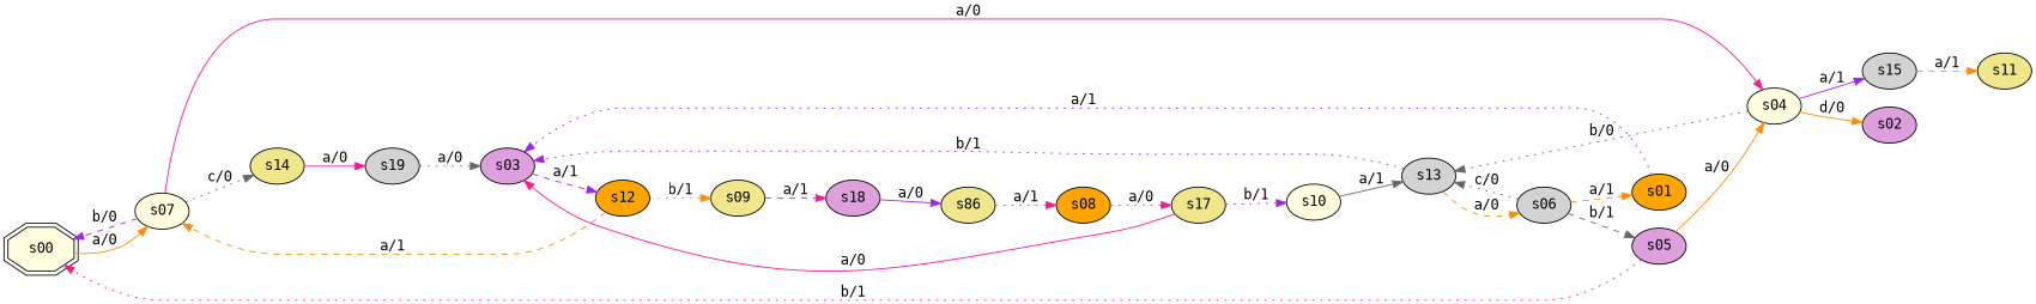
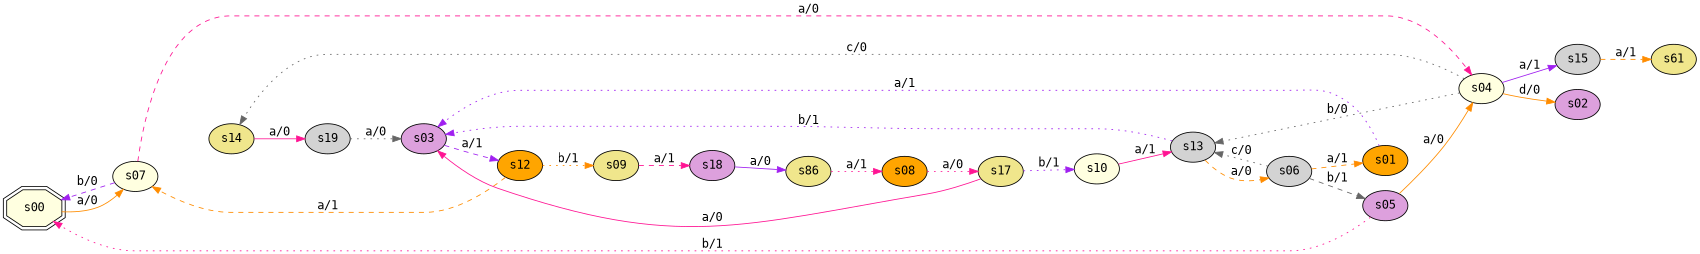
  digraph {
    fontname="DejaVu Sans Mono"
    rankdir=LR
    node [fillcolor=khaki fontname="DejaVu Sans Mono" style=filled]
    edge [color=darkorange fontname="DejaVu Sans Mono" style=dotted]
    s00 [fillcolor=lightyellow shape=doubleoctagon]
    s07 [fillcolor=lightyellow]
    s04 [fillcolor=lightyellow]
    s15 [fillcolor=lightgrey]
    s13 [fillcolor=lightgrey]
    s14
    s02 [fillcolor=plum]
    s01 [fillcolor=orange]
    s03 [fillcolor=plum]
    s12 [fillcolor=orange]
    s09
    s18 [fillcolor=plum]
-   s11
+   s11 [label=s61]
    s06 [fillcolor=lightgrey]
    s19 [fillcolor=lightgrey]
    s05 [fillcolor=plum]
    s08 [fillcolor=orange]
    s17
    s10 [fillcolor=lightyellow]
    n20 [label=s86]
    s00 -> s07 [label="a/0" style=solid]
    s07 -> s00 [color=purple label="b/0" style=dashed]
-   s07 -> s04 [color=deeppink label="a/0" style=solid]
+   s07 -> s04 [color=deeppink label="a/0" style=dashed]
    s04 -> s15 [color=purple label="a/1" style=solid]
    s04 -> s13 [color=gray40 label="b/0"]
-   s07 -> s14 [color=gray40 label="c/0"]
+   s04 -> s14 [color=gray40 label="c/0"]
    s04 -> s02 [label="d/0" style=solid]
    s15 -> s11 [label="a/1" style=dashed]
    s13 -> s03 [color=purple label="b/1"]
    s13 -> s06 [label="a/0" style=dashed]
    s14 -> s19 [color=deeppink label="a/0" style=solid]
    s01 -> s03 [color=purple label="a/1"]
    s03 -> s12 [color=purple label="a/1" style=dashed]
    s12 -> s07 [label="a/1" style=dashed]
    s12 -> s09 [label="b/1"]
    s09 -> s18 [color=deeppink label="a/1" style=dashed]
    s18 -> n20 [color=purple label="a/0" style=solid]
    s06 -> s13 [color=gray40 label="c/0"]
    s06 -> s01 [label="a/1" style=dashed]
    s06 -> s05 [color=gray40 label="b/1" style=dashed]
    s19 -> s03 [color=gray40 label="a/0"]
    s05 -> s00 [color=deeppink label="b/1"]
    s05 -> s04 [label="a/0" style=solid]
    s08 -> s17 [color=deeppink label="a/0"]
    s17 -> s03 [color=deeppink label="a/0" style=solid]
    s17 -> s10 [color=purple label="b/1"]
-   s10 -> s13 [color=gray40 label="a/1" style=solid]
+   s10 -> s13 [color=deeppink label="a/1" style=solid]
    n20 -> s08 [color=deeppink label="a/1"]
  }
